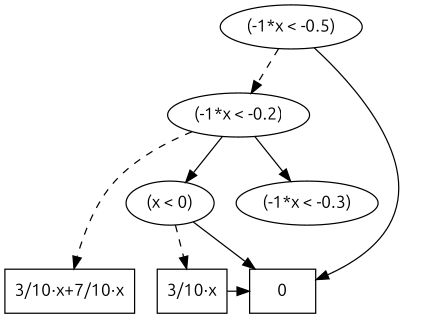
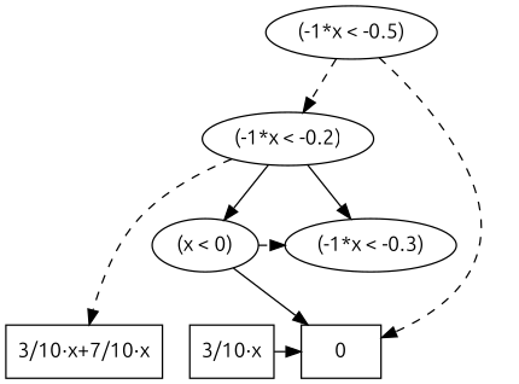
  digraph {
    fontname=Ubuntu
    rankdir=TB
    node [fontname=Ubuntu]
    edge [fontname=Ubuntu]
    n1 [label="(-1*x < -0.5)"]
    n2 [label=0 shape=box]
    n3 [label="3/10·x" shape=box]
    n4 [label="3/10·x+7/10·x" shape=box]
    n5 [label="(-1*x < -0.2)"]
    n6 [label="(-1*x < -0.3)"]
    n7 [label="(x < 0)"]
    subgraph sub_1 {
      rank=same
      n1
    }
    subgraph sub_2 {
      rank=same
      n2
      n3
      n4
    }
    subgraph sub_3 {
      rank=same
      n5
    }
    subgraph sub_4 {
      rank=same
      n6
      n7
    }
-   n1 -> n2
+   n1 -> n2 [style=dashed]
    n1 -> n5 [style=dashed]
    n3 -> n2
    n5 -> n4 [style=dashed]
    n5 -> n6
    n5 -> n7 [style=solid]
    n7 -> n2
-   n7 -> n3 [style=dashed]
+   n7 -> n6 [style=dashed]
  }
